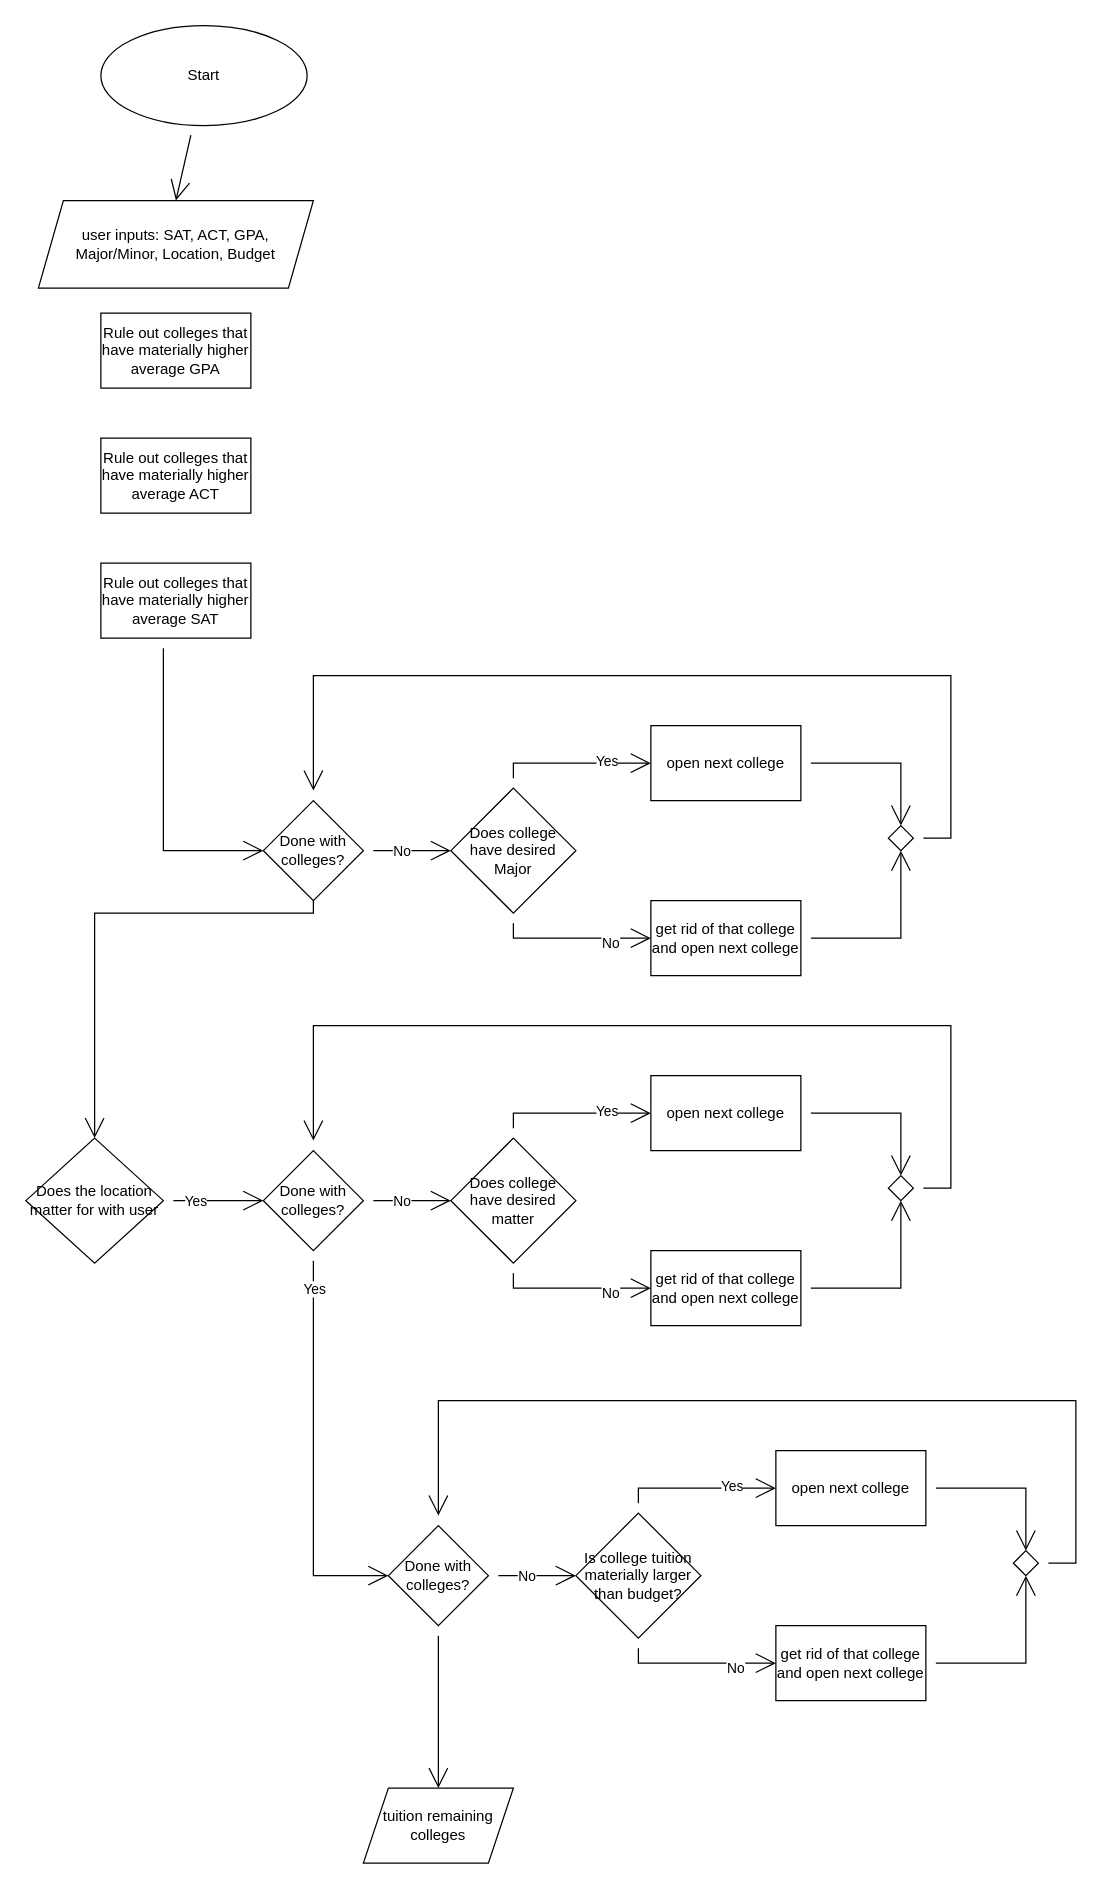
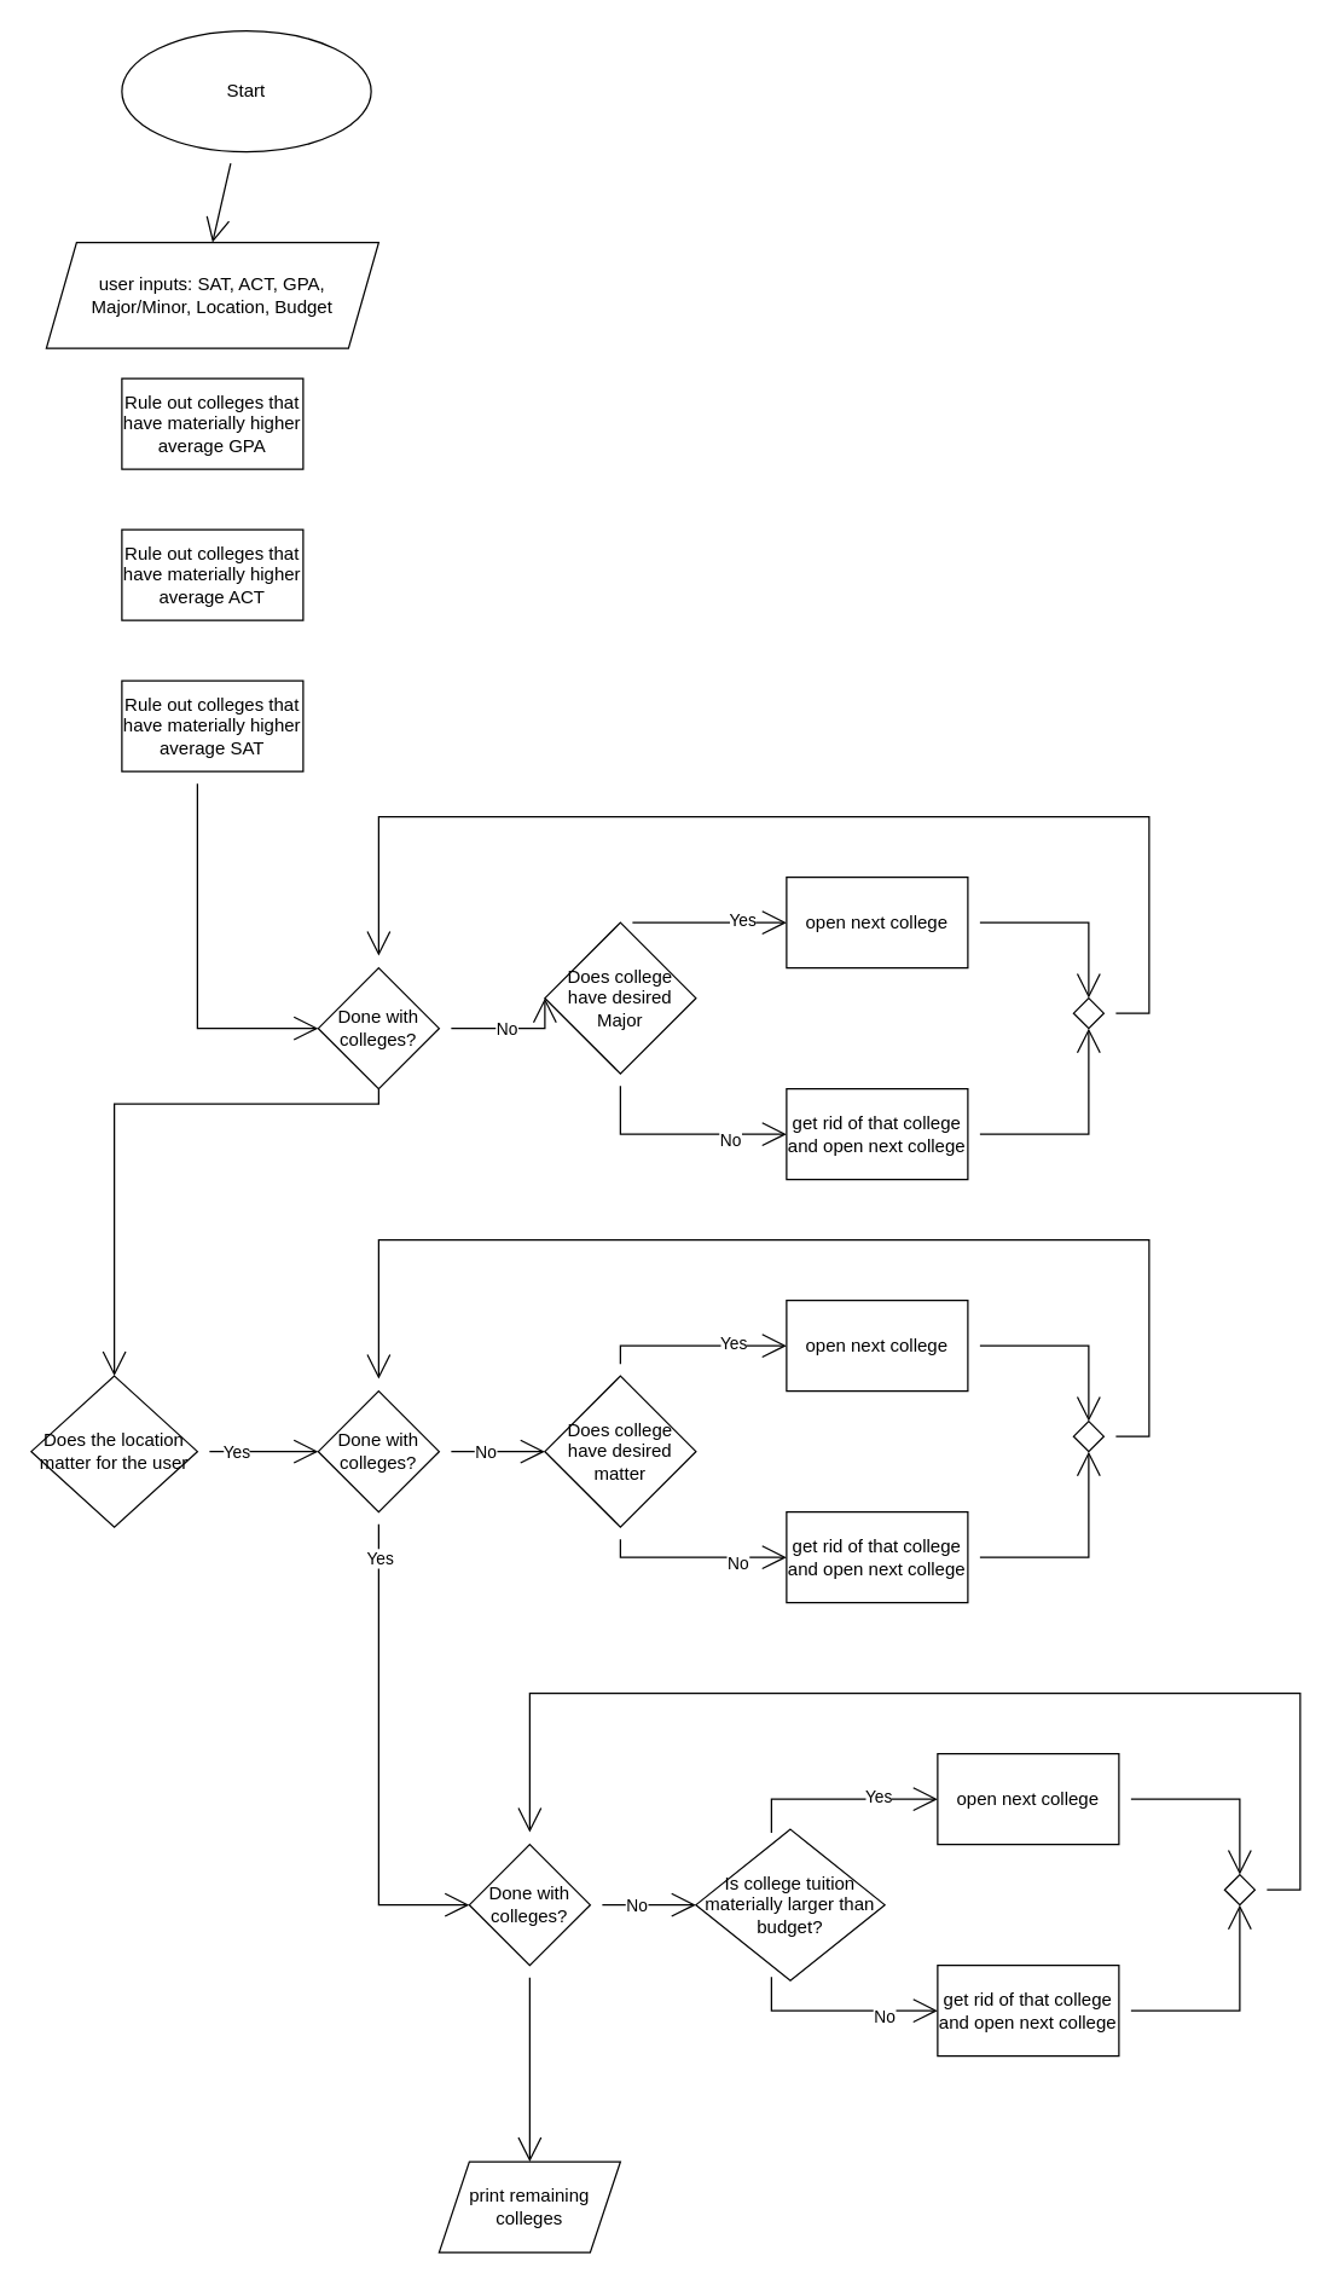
  <mxCell id="0" />
  <mxCell id="1" parent="0" />
  <mxCell id="2" value="user inputs: SAT, ACT, GPA, Major/Minor, Location, Budget" style="shape=parallelogram;perimeter=parallelogramPerimeter;whiteSpace=wrap;html=1;fixedSize=1;hachureGap=4;pointerEvents=0;" vertex="1" parent="1"><mxGeometry x="30" y="160" width="220" height="70" as="geometry" /></mxCell>
  <mxCell id="3" style="edgeStyle=none;curved=1;rounded=0;orthogonalLoop=1;jettySize=auto;html=1;entryX=0.5;entryY=0;entryDx=0;entryDy=0;endArrow=open;startSize=14;endSize=14;sourcePerimeterSpacing=8;targetPerimeterSpacing=8;" edge="1" parent="1" source="4" target="2"><mxGeometry relative="1" as="geometry" /></mxCell>
  <mxCell id="4" value="Start" style="ellipse;whiteSpace=wrap;html=1;hachureGap=4;pointerEvents=0;" vertex="1" parent="1"><mxGeometry x="80" y="20" width="165" height="80" as="geometry" /></mxCell>
  <mxCell id="5" value="Rule out colleges that have materially higher average GPA" style="rounded=0;whiteSpace=wrap;html=1;hachureGap=4;pointerEvents=0;" vertex="1" parent="1"><mxGeometry x="80" y="250" width="120" height="60" as="geometry" /></mxCell>
  <mxCell id="6" value="Rule out colleges that have materially higher average ACT" style="rounded=0;whiteSpace=wrap;html=1;hachureGap=4;pointerEvents=0;" vertex="1" parent="1"><mxGeometry x="80" y="350" width="120" height="60" as="geometry" /></mxCell>
  <mxCell id="7" style="edgeStyle=orthogonalEdgeStyle;rounded=0;orthogonalLoop=1;jettySize=auto;html=1;entryX=0;entryY=0.5;entryDx=0;entryDy=0;endArrow=open;startSize=14;endSize=14;sourcePerimeterSpacing=8;targetPerimeterSpacing=8;" edge="1" parent="1" source="8" target="23"><mxGeometry relative="1" as="geometry"><Array as="points"><mxPoint x="130" y="680" /></Array></mxGeometry></mxCell>
  <mxCell id="8" value="Rule out colleges that have materially higher average SAT" style="rounded=0;whiteSpace=wrap;html=1;hachureGap=4;pointerEvents=0;" vertex="1" parent="1"><mxGeometry x="80" y="450" width="120" height="60" as="geometry" /></mxCell>
  <mxCell id="9" style="edgeStyle=orthogonalEdgeStyle;rounded=0;orthogonalLoop=1;jettySize=auto;html=1;entryX=0;entryY=0.5;entryDx=0;entryDy=0;endArrow=open;startSize=14;endSize=14;sourcePerimeterSpacing=8;targetPerimeterSpacing=8;" edge="1" parent="1" source="13" target="15"><mxGeometry relative="1" as="geometry"><Array as="points"><mxPoint x="410" y="750" /></Array></mxGeometry></mxCell>
  <mxCell id="10" value="No" style="edgeLabel;html=1;align=center;verticalAlign=middle;resizable=0;points=[];" vertex="1" connectable="0" parent="9"><mxGeometry x="0.459" y="-3" relative="1" as="geometry"><mxPoint as="offset" /></mxGeometry></mxCell>
  <mxCell id="11" style="edgeStyle=orthogonalEdgeStyle;rounded=0;orthogonalLoop=1;jettySize=auto;html=1;entryX=0;entryY=0.5;entryDx=0;entryDy=0;endArrow=open;startSize=14;endSize=14;sourcePerimeterSpacing=8;targetPerimeterSpacing=8;" edge="1" parent="1" source="13" target="17"><mxGeometry relative="1" as="geometry"><Array as="points"><mxPoint x="410" y="610" /></Array></mxGeometry></mxCell>
  <mxCell id="12" value="Yes" style="edgeLabel;html=1;align=center;verticalAlign=middle;resizable=0;points=[];" vertex="1" connectable="0" parent="11"><mxGeometry x="0.41" y="2" relative="1" as="geometry"><mxPoint as="offset" /></mxGeometry></mxCell>
- <mxCell id="13" value="Does college have desired Major" style="rhombus;whiteSpace=wrap;html=1;hachureGap=4;pointerEvents=0;" vertex="1" parent="1"><mxGeometry x="360" y="630" width="100" height="100" as="geometry" /></mxCell>
+ <mxCell id="13" value="Does college have desired Major" style="rhombus;whiteSpace=wrap;html=1;hachureGap=4;pointerEvents=0;" vertex="1" parent="1"><mxGeometry x="360" y="610" width="100" height="100" as="geometry" /></mxCell>
  <mxCell id="14" style="edgeStyle=orthogonalEdgeStyle;rounded=0;orthogonalLoop=1;jettySize=auto;html=1;entryX=0.5;entryY=1;entryDx=0;entryDy=0;endArrow=open;startSize=14;endSize=14;sourcePerimeterSpacing=8;targetPerimeterSpacing=8;" edge="1" parent="1" source="15" target="19"><mxGeometry relative="1" as="geometry" /></mxCell>
  <mxCell id="15" value="get rid of that college and open next college" style="rounded=0;whiteSpace=wrap;html=1;hachureGap=4;pointerEvents=0;" vertex="1" parent="1"><mxGeometry x="520" y="720" width="120" height="60" as="geometry" /></mxCell>
  <mxCell id="16" style="edgeStyle=orthogonalEdgeStyle;rounded=0;orthogonalLoop=1;jettySize=auto;html=1;entryX=0.5;entryY=0;entryDx=0;entryDy=0;endArrow=open;startSize=14;endSize=14;sourcePerimeterSpacing=8;targetPerimeterSpacing=8;" edge="1" parent="1" source="17" target="19"><mxGeometry relative="1" as="geometry" /></mxCell>
  <mxCell id="17" value="open next college" style="rounded=0;whiteSpace=wrap;html=1;hachureGap=4;pointerEvents=0;" vertex="1" parent="1"><mxGeometry x="520" y="580" width="120" height="60" as="geometry" /></mxCell>
  <mxCell id="18" style="edgeStyle=orthogonalEdgeStyle;rounded=0;orthogonalLoop=1;jettySize=auto;html=1;endArrow=open;startSize=14;endSize=14;sourcePerimeterSpacing=8;targetPerimeterSpacing=8;" edge="1" parent="1" source="19" target="23"><mxGeometry relative="1" as="geometry"><mxPoint x="280" y="640" as="targetPoint" /><Array as="points"><mxPoint x="760" y="670" /><mxPoint x="760" y="540" /><mxPoint x="250" y="540" /></Array></mxGeometry></mxCell>
  <mxCell id="19" value="" style="rhombus;whiteSpace=wrap;html=1;hachureGap=4;pointerEvents=0;" vertex="1" parent="1"><mxGeometry x="710" y="660" width="20" height="20" as="geometry" /></mxCell>
  <mxCell id="20" style="edgeStyle=orthogonalEdgeStyle;rounded=0;orthogonalLoop=1;jettySize=auto;html=1;entryX=0;entryY=0.5;entryDx=0;entryDy=0;endArrow=open;startSize=14;endSize=14;sourcePerimeterSpacing=8;targetPerimeterSpacing=8;" edge="1" parent="1" source="23" target="13"><mxGeometry relative="1" as="geometry"><Array as="points"><mxPoint x="340" y="680" /><mxPoint x="340" y="680" /></Array></mxGeometry></mxCell>
  <mxCell id="21" value="No" style="edgeLabel;html=1;align=center;verticalAlign=middle;resizable=0;points=[];" vertex="1" connectable="0" parent="20"><mxGeometry x="0.469" y="3" relative="1" as="geometry"><mxPoint x="-24" y="3" as="offset" /></mxGeometry></mxCell>
  <mxCell id="22" style="edgeStyle=orthogonalEdgeStyle;rounded=0;orthogonalLoop=1;jettySize=auto;html=1;entryX=0.5;entryY=0;entryDx=0;entryDy=0;endArrow=open;startSize=14;endSize=14;sourcePerimeterSpacing=8;targetPerimeterSpacing=8;exitX=0.5;exitY=1;exitDx=0;exitDy=0;" edge="1" parent="1" source="23" target="42"><mxGeometry relative="1" as="geometry"><Array as="points"><mxPoint x="250" y="730" /><mxPoint x="75" y="730" /></Array></mxGeometry></mxCell>
  <mxCell id="23" value="Done with colleges?" style="rhombus;whiteSpace=wrap;html=1;hachureGap=4;pointerEvents=0;" vertex="1" parent="1"><mxGeometry x="210" y="640" width="80" height="80" as="geometry" /></mxCell>
  <mxCell id="24" style="edgeStyle=orthogonalEdgeStyle;rounded=0;orthogonalLoop=1;jettySize=auto;html=1;entryX=0;entryY=0.5;entryDx=0;entryDy=0;endArrow=open;startSize=14;endSize=14;sourcePerimeterSpacing=8;targetPerimeterSpacing=8;" edge="1" parent="1" source="28" target="30"><mxGeometry relative="1" as="geometry"><Array as="points"><mxPoint x="410" y="1030" /></Array></mxGeometry></mxCell>
  <mxCell id="25" value="No" style="edgeLabel;html=1;align=center;verticalAlign=middle;resizable=0;points=[];" vertex="1" connectable="0" parent="24"><mxGeometry x="0.459" y="-3" relative="1" as="geometry"><mxPoint as="offset" /></mxGeometry></mxCell>
  <mxCell id="26" style="edgeStyle=orthogonalEdgeStyle;rounded=0;orthogonalLoop=1;jettySize=auto;html=1;entryX=0;entryY=0.5;entryDx=0;entryDy=0;endArrow=open;startSize=14;endSize=14;sourcePerimeterSpacing=8;targetPerimeterSpacing=8;" edge="1" parent="1" source="28" target="32"><mxGeometry relative="1" as="geometry"><Array as="points"><mxPoint x="410" y="890" /></Array></mxGeometry></mxCell>
  <mxCell id="27" value="Yes" style="edgeLabel;html=1;align=center;verticalAlign=middle;resizable=0;points=[];" vertex="1" connectable="0" parent="26"><mxGeometry x="0.41" y="2" relative="1" as="geometry"><mxPoint as="offset" /></mxGeometry></mxCell>
  <mxCell id="28" value="Does college have desired matter" style="rhombus;whiteSpace=wrap;html=1;hachureGap=4;pointerEvents=0;" vertex="1" parent="1"><mxGeometry x="360" y="910" width="100" height="100" as="geometry" /></mxCell>
  <mxCell id="29" style="edgeStyle=orthogonalEdgeStyle;rounded=0;orthogonalLoop=1;jettySize=auto;html=1;entryX=0.5;entryY=1;entryDx=0;entryDy=0;endArrow=open;startSize=14;endSize=14;sourcePerimeterSpacing=8;targetPerimeterSpacing=8;" edge="1" parent="1" source="30" target="34"><mxGeometry relative="1" as="geometry" /></mxCell>
  <mxCell id="30" value="get rid of that college and open next college" style="rounded=0;whiteSpace=wrap;html=1;hachureGap=4;pointerEvents=0;" vertex="1" parent="1"><mxGeometry x="520" y="1000" width="120" height="60" as="geometry" /></mxCell>
  <mxCell id="31" style="edgeStyle=orthogonalEdgeStyle;rounded=0;orthogonalLoop=1;jettySize=auto;html=1;entryX=0.5;entryY=0;entryDx=0;entryDy=0;endArrow=open;startSize=14;endSize=14;sourcePerimeterSpacing=8;targetPerimeterSpacing=8;" edge="1" parent="1" source="32" target="34"><mxGeometry relative="1" as="geometry" /></mxCell>
  <mxCell id="32" value="open next college" style="rounded=0;whiteSpace=wrap;html=1;hachureGap=4;pointerEvents=0;" vertex="1" parent="1"><mxGeometry x="520" y="860" width="120" height="60" as="geometry" /></mxCell>
  <mxCell id="33" style="edgeStyle=orthogonalEdgeStyle;rounded=0;orthogonalLoop=1;jettySize=auto;html=1;endArrow=open;startSize=14;endSize=14;sourcePerimeterSpacing=8;targetPerimeterSpacing=8;" edge="1" parent="1" source="34" target="39"><mxGeometry relative="1" as="geometry"><mxPoint x="280" y="920" as="targetPoint" /><Array as="points"><mxPoint x="760" y="950" /><mxPoint x="760" y="820" /><mxPoint x="250" y="820" /></Array></mxGeometry></mxCell>
  <mxCell id="34" value="" style="rhombus;whiteSpace=wrap;html=1;hachureGap=4;pointerEvents=0;" vertex="1" parent="1"><mxGeometry x="710" y="940" width="20" height="20" as="geometry" /></mxCell>
  <mxCell id="35" style="edgeStyle=orthogonalEdgeStyle;rounded=0;orthogonalLoop=1;jettySize=auto;html=1;entryX=0;entryY=0.5;entryDx=0;entryDy=0;endArrow=open;startSize=14;endSize=14;sourcePerimeterSpacing=8;targetPerimeterSpacing=8;" edge="1" parent="1" source="39" target="28"><mxGeometry relative="1" as="geometry"><Array as="points"><mxPoint x="340" y="960" /><mxPoint x="340" y="960" /></Array></mxGeometry></mxCell>
  <mxCell id="36" value="No" style="edgeLabel;html=1;align=center;verticalAlign=middle;resizable=0;points=[];" vertex="1" connectable="0" parent="35"><mxGeometry x="0.469" y="3" relative="1" as="geometry"><mxPoint x="-24" y="3" as="offset" /></mxGeometry></mxCell>
  <mxCell id="37" style="edgeStyle=orthogonalEdgeStyle;rounded=0;orthogonalLoop=1;jettySize=auto;html=1;entryX=0;entryY=0.5;entryDx=0;entryDy=0;endArrow=open;startSize=14;endSize=14;sourcePerimeterSpacing=8;targetPerimeterSpacing=8;" edge="1" parent="1" source="39" target="57"><mxGeometry relative="1" as="geometry"><Array as="points"><mxPoint x="250" y="1260" /></Array></mxGeometry></mxCell>
  <mxCell id="38" value="Yes" style="edgeLabel;html=1;align=center;verticalAlign=middle;resizable=0;points=[];" vertex="1" connectable="0" parent="37"><mxGeometry x="0.213" relative="1" as="geometry"><mxPoint y="-167" as="offset" /></mxGeometry></mxCell>
  <mxCell id="39" value="Done with colleges?" style="rhombus;whiteSpace=wrap;html=1;hachureGap=4;pointerEvents=0;" vertex="1" parent="1"><mxGeometry x="210" y="920" width="80" height="80" as="geometry" /></mxCell>
  <mxCell id="40" style="edgeStyle=orthogonalEdgeStyle;rounded=0;orthogonalLoop=1;jettySize=auto;html=1;entryX=0;entryY=0.5;entryDx=0;entryDy=0;endArrow=open;startSize=14;endSize=14;sourcePerimeterSpacing=8;targetPerimeterSpacing=8;" edge="1" parent="1" source="42" target="39"><mxGeometry relative="1" as="geometry"><Array as="points"><mxPoint x="160" y="960" /><mxPoint x="160" y="960" /></Array></mxGeometry></mxCell>
  <mxCell id="41" value="Yes" style="edgeLabel;html=1;align=center;verticalAlign=middle;resizable=0;points=[];" vertex="1" connectable="0" parent="40"><mxGeometry x="-0.527" relative="1" as="geometry"><mxPoint as="offset" /></mxGeometry></mxCell>
- <mxCell id="42" value="Does the location matter for with user" style="rhombus;whiteSpace=wrap;html=1;hachureGap=4;pointerEvents=0;" vertex="1" parent="1"><mxGeometry x="20" y="910" width="110" height="100" as="geometry" /></mxCell>
+ <mxCell id="42" value="Does the location matter for the user" style="rhombus;whiteSpace=wrap;html=1;hachureGap=4;pointerEvents=0;" vertex="1" parent="1"><mxGeometry x="20" y="910" width="110" height="100" as="geometry" /></mxCell>
  <mxCell id="43" style="edgeStyle=orthogonalEdgeStyle;rounded=0;orthogonalLoop=1;jettySize=auto;html=1;entryX=0;entryY=0.5;entryDx=0;entryDy=0;endArrow=open;startSize=14;endSize=14;sourcePerimeterSpacing=8;targetPerimeterSpacing=8;" edge="1" parent="1" source="47" target="49"><mxGeometry relative="1" as="geometry"><Array as="points"><mxPoint x="510" y="1330" /></Array></mxGeometry></mxCell>
  <mxCell id="44" value="No" style="edgeLabel;html=1;align=center;verticalAlign=middle;resizable=0;points=[];" vertex="1" connectable="0" parent="43"><mxGeometry x="0.459" y="-3" relative="1" as="geometry"><mxPoint as="offset" /></mxGeometry></mxCell>
  <mxCell id="45" style="edgeStyle=orthogonalEdgeStyle;rounded=0;orthogonalLoop=1;jettySize=auto;html=1;entryX=0;entryY=0.5;entryDx=0;entryDy=0;endArrow=open;startSize=14;endSize=14;sourcePerimeterSpacing=8;targetPerimeterSpacing=8;" edge="1" parent="1" source="47" target="51"><mxGeometry relative="1" as="geometry"><Array as="points"><mxPoint x="510" y="1190" /></Array></mxGeometry></mxCell>
  <mxCell id="46" value="Yes" style="edgeLabel;html=1;align=center;verticalAlign=middle;resizable=0;points=[];" vertex="1" connectable="0" parent="45"><mxGeometry x="0.41" y="2" relative="1" as="geometry"><mxPoint as="offset" /></mxGeometry></mxCell>
- <mxCell id="47" value="Is college tuition materially larger than budget?" style="rhombus;whiteSpace=wrap;html=1;hachureGap=4;pointerEvents=0;" vertex="1" parent="1"><mxGeometry x="460" y="1210" width="100" height="100" as="geometry" /></mxCell>
+ <mxCell id="47" value="Is college tuition materially larger than budget?" style="rhombus;whiteSpace=wrap;html=1;hachureGap=4;pointerEvents=0;" vertex="1" parent="1"><mxGeometry x="460" y="1210" width="125" height="100" as="geometry" /></mxCell>
  <mxCell id="48" style="edgeStyle=orthogonalEdgeStyle;rounded=0;orthogonalLoop=1;jettySize=auto;html=1;entryX=0.5;entryY=1;entryDx=0;entryDy=0;endArrow=open;startSize=14;endSize=14;sourcePerimeterSpacing=8;targetPerimeterSpacing=8;" edge="1" parent="1" source="49" target="53"><mxGeometry relative="1" as="geometry" /></mxCell>
  <mxCell id="49" value="get rid of that college and open next college" style="rounded=0;whiteSpace=wrap;html=1;hachureGap=4;pointerEvents=0;" vertex="1" parent="1"><mxGeometry x="620" y="1300" width="120" height="60" as="geometry" /></mxCell>
  <mxCell id="50" style="edgeStyle=orthogonalEdgeStyle;rounded=0;orthogonalLoop=1;jettySize=auto;html=1;entryX=0.5;entryY=0;entryDx=0;entryDy=0;endArrow=open;startSize=14;endSize=14;sourcePerimeterSpacing=8;targetPerimeterSpacing=8;" edge="1" parent="1" source="51" target="53"><mxGeometry relative="1" as="geometry" /></mxCell>
  <mxCell id="51" value="open next college" style="rounded=0;whiteSpace=wrap;html=1;hachureGap=4;pointerEvents=0;" vertex="1" parent="1"><mxGeometry x="620" y="1160" width="120" height="60" as="geometry" /></mxCell>
  <mxCell id="52" style="edgeStyle=orthogonalEdgeStyle;rounded=0;orthogonalLoop=1;jettySize=auto;html=1;endArrow=open;startSize=14;endSize=14;sourcePerimeterSpacing=8;targetPerimeterSpacing=8;" edge="1" parent="1" source="53" target="57"><mxGeometry relative="1" as="geometry"><mxPoint x="380" y="1220" as="targetPoint" /><Array as="points"><mxPoint x="860" y="1250" /><mxPoint x="860" y="1120" /><mxPoint x="350" y="1120" /></Array></mxGeometry></mxCell>
  <mxCell id="53" value="" style="rhombus;whiteSpace=wrap;html=1;hachureGap=4;pointerEvents=0;" vertex="1" parent="1"><mxGeometry x="810" y="1240" width="20" height="20" as="geometry" /></mxCell>
  <mxCell id="54" style="edgeStyle=orthogonalEdgeStyle;rounded=0;orthogonalLoop=1;jettySize=auto;html=1;entryX=0;entryY=0.5;entryDx=0;entryDy=0;endArrow=open;startSize=14;endSize=14;sourcePerimeterSpacing=8;targetPerimeterSpacing=8;" edge="1" parent="1" source="57" target="47"><mxGeometry relative="1" as="geometry"><Array as="points"><mxPoint x="440" y="1260" /><mxPoint x="440" y="1260" /></Array></mxGeometry></mxCell>
  <mxCell id="55" value="No" style="edgeLabel;html=1;align=center;verticalAlign=middle;resizable=0;points=[];" vertex="1" connectable="0" parent="54"><mxGeometry x="0.469" y="3" relative="1" as="geometry"><mxPoint x="-24" y="3" as="offset" /></mxGeometry></mxCell>
  <mxCell id="56" style="edgeStyle=orthogonalEdgeStyle;rounded=0;orthogonalLoop=1;jettySize=auto;html=1;endArrow=open;startSize=14;endSize=14;sourcePerimeterSpacing=8;targetPerimeterSpacing=8;" edge="1" parent="1" source="57"><mxGeometry relative="1" as="geometry"><mxPoint x="350" y="1430" as="targetPoint" /></mxGeometry></mxCell>
  <mxCell id="57" value="Done with colleges?" style="rhombus;whiteSpace=wrap;html=1;hachureGap=4;pointerEvents=0;" vertex="1" parent="1"><mxGeometry x="310" y="1220" width="80" height="80" as="geometry" /></mxCell>
- <mxCell id="58" value="tuition remaining colleges" style="shape=parallelogram;perimeter=parallelogramPerimeter;whiteSpace=wrap;html=1;fixedSize=1;hachureGap=4;pointerEvents=0;" vertex="1" parent="1"><mxGeometry x="290" y="1430" width="120" height="60" as="geometry" /></mxCell>
+ <mxCell id="58" value="print remaining colleges" style="shape=parallelogram;perimeter=parallelogramPerimeter;whiteSpace=wrap;html=1;fixedSize=1;hachureGap=4;pointerEvents=0;" vertex="1" parent="1"><mxGeometry x="290" y="1430" width="120" height="60" as="geometry" /></mxCell>
